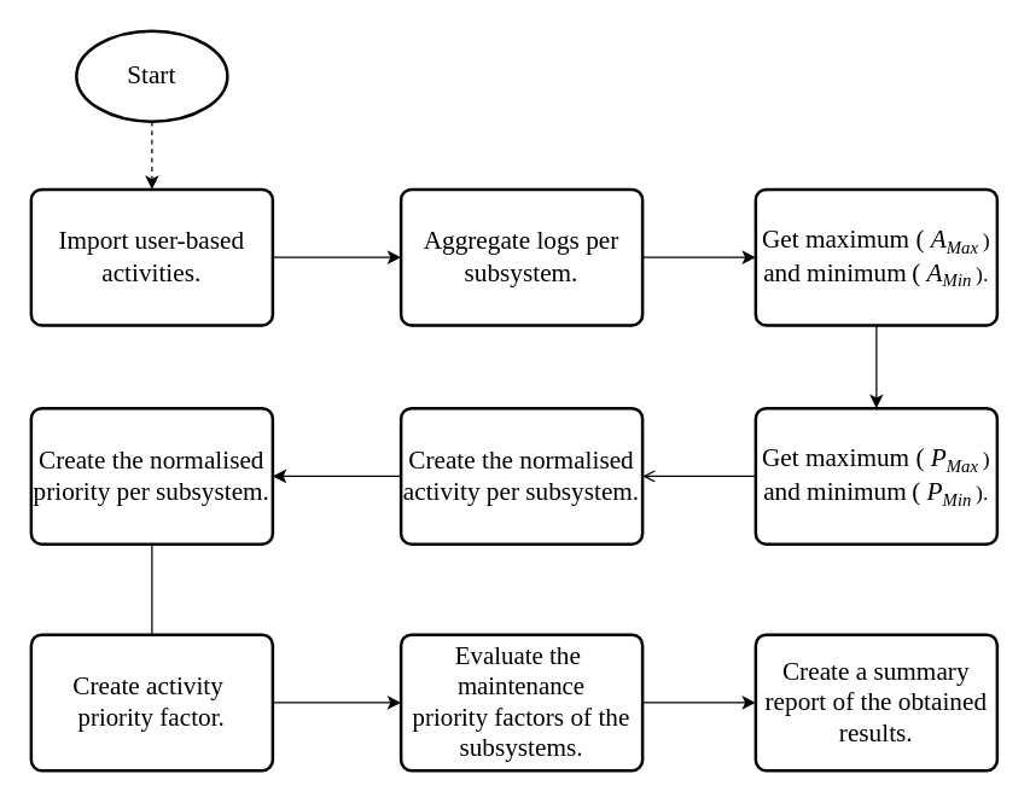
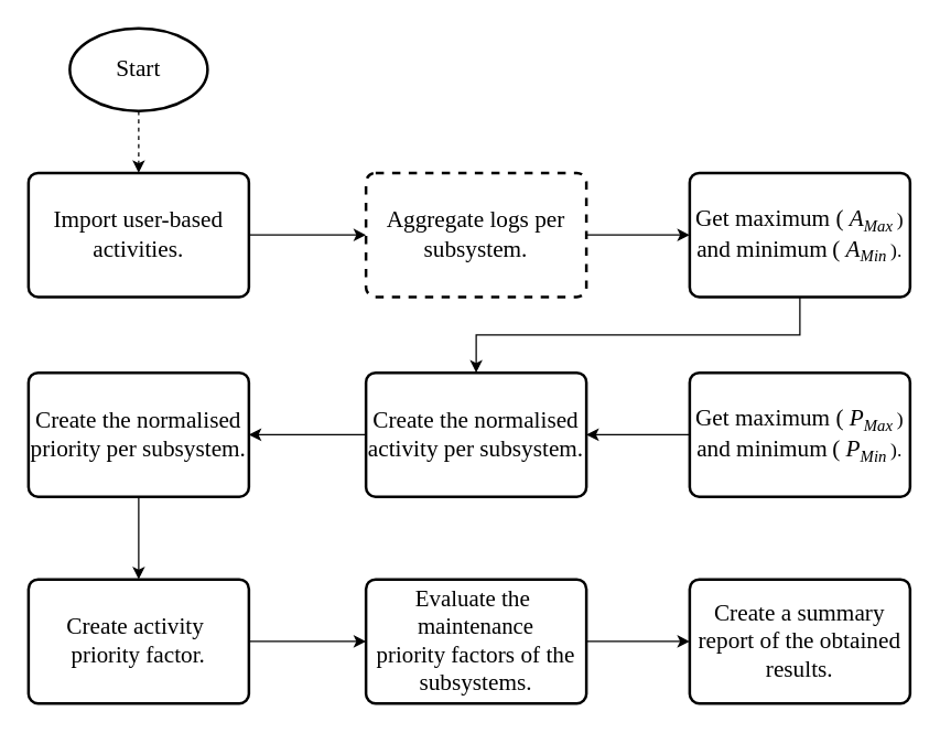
  <mxCell id="0" />
  <mxCell id="1" parent="0" />
  <mxCell id="2" style="edgeStyle=orthogonalEdgeStyle;rounded=0;orthogonalLoop=1;jettySize=auto;html=1;entryX=0.5;entryY=0;entryDx=0;entryDy=0;dashed=1;" parent="1" source="3" target="5" edge="1"><mxGeometry relative="1" as="geometry" /></mxCell>
  <mxCell id="3" value="Start" style="strokeWidth=2;html=1;shape=mxgraph.flowchart.start_1;whiteSpace=wrap;fontFamily=Times New Roman;fillColor=none;fontSize=17;" parent="1" vertex="1"><mxGeometry x="50" y="20" width="100" height="60" as="geometry" /></mxCell>
  <mxCell id="4" style="edgeStyle=orthogonalEdgeStyle;rounded=0;orthogonalLoop=1;jettySize=auto;html=1;exitX=1;exitY=0.5;exitDx=0;exitDy=0;entryX=0;entryY=0.5;entryDx=0;entryDy=0;" parent="1" source="5" target="7" edge="1"><mxGeometry relative="1" as="geometry" /></mxCell>
  <mxCell id="5" value="Import user-based activities." style="rounded=1;whiteSpace=wrap;html=1;absoluteArcSize=1;arcSize=14;strokeWidth=2;fontFamily=Times New Roman;fillColor=none;fontSize=17;" parent="1" vertex="1"><mxGeometry x="20" y="125" width="160" height="90" as="geometry" /></mxCell>
  <mxCell id="6" style="edgeStyle=orthogonalEdgeStyle;rounded=0;orthogonalLoop=1;jettySize=auto;html=1;exitX=1;exitY=0.5;exitDx=0;exitDy=0;" edge="1" parent="1" source="7" target="9"><mxGeometry relative="1" as="geometry" /></mxCell>
- <mxCell id="7" value="Aggregate logs per subsystem." style="rounded=1;whiteSpace=wrap;html=1;absoluteArcSize=1;arcSize=14;strokeWidth=2;fontFamily=Times New Roman;fillColor=none;fontSize=17;" parent="1" vertex="1"><mxGeometry x="265" y="125" width="160" height="90" as="geometry" /></mxCell>
- <mxCell id="8" style="edgeStyle=orthogonalEdgeStyle;rounded=0;orthogonalLoop=1;jettySize=auto;html=1;exitX=0.5;exitY=1;exitDx=0;exitDy=0;entryX=0.5;entryY=0;entryDx=0;entryDy=0;" edge="1" parent="1" source="9" target="11"><mxGeometry relative="1" as="geometry" /></mxCell>
+ <mxCell id="7" value="Aggregate logs per subsystem." style="rounded=1;whiteSpace=wrap;html=1;absoluteArcSize=1;arcSize=14;strokeWidth=2;fontFamily=Times New Roman;fillColor=none;fontSize=17;dashed=1;" parent="1" vertex="1"><mxGeometry x="265" y="125" width="160" height="90" as="geometry" /></mxCell>
+ <mxCell id="8" style="edgeStyle=orthogonalEdgeStyle;rounded=0;orthogonalLoop=1;jettySize=auto;html=1;exitX=0.5;exitY=1;exitDx=0;exitDy=0;" edge="1" parent="1" source="9" target="13"><mxGeometry relative="1" as="geometry" /></mxCell>
  <mxCell id="9" value="Get maximum (&amp;nbsp;&lt;i&gt;A&lt;/i&gt;&lt;span style=&quot;font-size: 14.167px;&quot;&gt;&lt;sub style=&quot;font-style: italic;&quot;&gt;Max&amp;nbsp;&lt;/sub&gt;) &lt;/span&gt;&lt;font style=&quot;font-size: 17px;&quot;&gt;and minimum&lt;/font&gt;&lt;span style=&quot;font-size: 14.167px;&quot;&gt;&amp;nbsp;&lt;/span&gt;(&amp;nbsp;&lt;i&gt;A&lt;/i&gt;&lt;span style=&quot;font-size: 14.167px;&quot;&gt;&lt;sub style=&quot;font-style: italic;&quot;&gt;Min&amp;nbsp;&lt;/sub&gt;).&lt;/span&gt;&lt;span style=&quot;font-size: 14.167px;&quot;&gt;&lt;br&gt;&lt;/span&gt;" style="rounded=1;whiteSpace=wrap;html=1;absoluteArcSize=1;arcSize=14;strokeWidth=2;fontFamily=Times New Roman;fillColor=none;fontSize=17;" parent="1" vertex="1"><mxGeometry x="500" y="125" width="160" height="90" as="geometry" /></mxCell>
- <mxCell id="10" style="edgeStyle=orthogonalEdgeStyle;rounded=0;orthogonalLoop=1;jettySize=auto;html=1;exitX=0;exitY=0.5;exitDx=0;exitDy=0;entryX=1;entryY=0.5;entryDx=0;entryDy=0;endArrow=open;" edge="1" parent="1" source="11" target="13"><mxGeometry relative="1" as="geometry" /></mxCell>
+ <mxCell id="10" style="edgeStyle=orthogonalEdgeStyle;rounded=0;orthogonalLoop=1;jettySize=auto;html=1;exitX=0;exitY=0.5;exitDx=0;exitDy=0;entryX=1;entryY=0.5;entryDx=0;entryDy=0;" edge="1" parent="1" source="11" target="13"><mxGeometry relative="1" as="geometry" /></mxCell>
  <mxCell id="11" value="Get maximum (&amp;nbsp;&lt;i&gt;P&lt;/i&gt;&lt;span style=&quot;font-size: 14.167px;&quot;&gt;&lt;sub style=&quot;font-style: italic;&quot;&gt;Max&amp;nbsp;&lt;/sub&gt;) &lt;/span&gt;&lt;font style=&quot;font-size: 17px;&quot;&gt;and minimum&lt;/font&gt;&lt;span style=&quot;font-size: 14.167px;&quot;&gt;&amp;nbsp;&lt;/span&gt;(&amp;nbsp;&lt;i&gt;P&lt;/i&gt;&lt;span style=&quot;font-size: 14.167px;&quot;&gt;&lt;sub style=&quot;font-style: italic;&quot;&gt;Min&amp;nbsp;&lt;/sub&gt;).&lt;/span&gt;" style="rounded=1;whiteSpace=wrap;html=1;absoluteArcSize=1;arcSize=14;strokeWidth=2;fontFamily=Times New Roman;fillColor=none;fontSize=17;" parent="1" vertex="1"><mxGeometry x="500" y="270" width="160" height="90" as="geometry" /></mxCell>
  <mxCell id="12" style="edgeStyle=orthogonalEdgeStyle;rounded=0;orthogonalLoop=1;jettySize=auto;html=1;exitX=0;exitY=0.5;exitDx=0;exitDy=0;entryX=1;entryY=0.5;entryDx=0;entryDy=0;" edge="1" parent="1" source="13" target="15"><mxGeometry relative="1" as="geometry" /></mxCell>
  <mxCell id="13" value="Create the normalised activity per subsystem." style="rounded=1;whiteSpace=wrap;html=1;absoluteArcSize=1;arcSize=14;strokeWidth=2;fontFamily=Times New Roman;fillColor=none;fontSize=17;" parent="1" vertex="1"><mxGeometry x="265" y="270" width="160" height="90" as="geometry" /></mxCell>
- <mxCell id="14" style="edgeStyle=orthogonalEdgeStyle;rounded=0;orthogonalLoop=1;jettySize=auto;html=1;exitX=0.5;exitY=1;exitDx=0;exitDy=0;entryX=0.5;entryY=0;entryDx=0;entryDy=0;endArrow=none;" parent="1" source="15" target="17" edge="1"><mxGeometry relative="1" as="geometry" /></mxCell>
+ <mxCell id="14" style="edgeStyle=orthogonalEdgeStyle;rounded=0;orthogonalLoop=1;jettySize=auto;html=1;exitX=0.5;exitY=1;exitDx=0;exitDy=0;entryX=0.5;entryY=0;entryDx=0;entryDy=0;" parent="1" source="15" target="17" edge="1"><mxGeometry relative="1" as="geometry" /></mxCell>
  <mxCell id="15" value="Create the normalised priority per subsystem." style="rounded=1;whiteSpace=wrap;html=1;absoluteArcSize=1;arcSize=14;strokeWidth=2;fontFamily=Times New Roman;fillColor=none;fontSize=17;" parent="1" vertex="1"><mxGeometry x="20" y="270" width="160" height="90" as="geometry" /></mxCell>
  <mxCell id="16" style="edgeStyle=orthogonalEdgeStyle;rounded=0;orthogonalLoop=1;jettySize=auto;html=1;exitX=1;exitY=0.5;exitDx=0;exitDy=0;entryX=0;entryY=0.5;entryDx=0;entryDy=0;" edge="1" parent="1" source="17" target="19"><mxGeometry relative="1" as="geometry" /></mxCell>
  <mxCell id="17" value="Create activity&amp;nbsp;&lt;br&gt;&lt;span style=&quot;font-size: 12.5pt; line-height: 107%; font-family: &amp;quot;Times New Roman&amp;quot;, serif;&quot;&gt;priority&amp;nbsp;&lt;/span&gt;factor." style="rounded=1;whiteSpace=wrap;html=1;absoluteArcSize=1;arcSize=14;strokeWidth=2;fontFamily=Times New Roman;fillColor=none;fontSize=17;" parent="1" vertex="1"><mxGeometry x="20" y="420" width="160" height="90" as="geometry" /></mxCell>
  <mxCell id="18" style="edgeStyle=orthogonalEdgeStyle;rounded=0;orthogonalLoop=1;jettySize=auto;html=1;exitX=1;exitY=0.5;exitDx=0;exitDy=0;entryX=0;entryY=0.5;entryDx=0;entryDy=0;" edge="1" parent="1" source="19" target="20"><mxGeometry relative="1" as="geometry" /></mxCell>
  <mxCell id="19" value="&lt;span style=&quot;font-size: 12.5pt; line-height: 107%; font-family: &amp;quot;Times New Roman&amp;quot;, serif;&quot;&gt;Evaluate&amp;nbsp;&lt;/span&gt;the&amp;nbsp;&lt;br&gt;&lt;span style=&quot;font-family: &amp;quot;Times New Roman&amp;quot;, serif; font-size: 12.5pt; text-align: left; text-indent: 0cm; background-color: initial;&quot;&gt;maintenance priority&amp;nbsp;&lt;/span&gt;factors of the subsystems." style="rounded=1;whiteSpace=wrap;html=1;absoluteArcSize=1;arcSize=14;strokeWidth=2;fontFamily=Times New Roman;fillColor=none;fontSize=17;" parent="1" vertex="1"><mxGeometry x="265" y="420" width="160" height="90" as="geometry" /></mxCell>
  <mxCell id="20" value="Create a summary report of the obtained results." style="rounded=1;whiteSpace=wrap;html=1;absoluteArcSize=1;arcSize=14;strokeWidth=2;fontFamily=Times New Roman;fillColor=none;fontSize=17;" parent="1" vertex="1"><mxGeometry x="500" y="420" width="160" height="90" as="geometry" /></mxCell>
